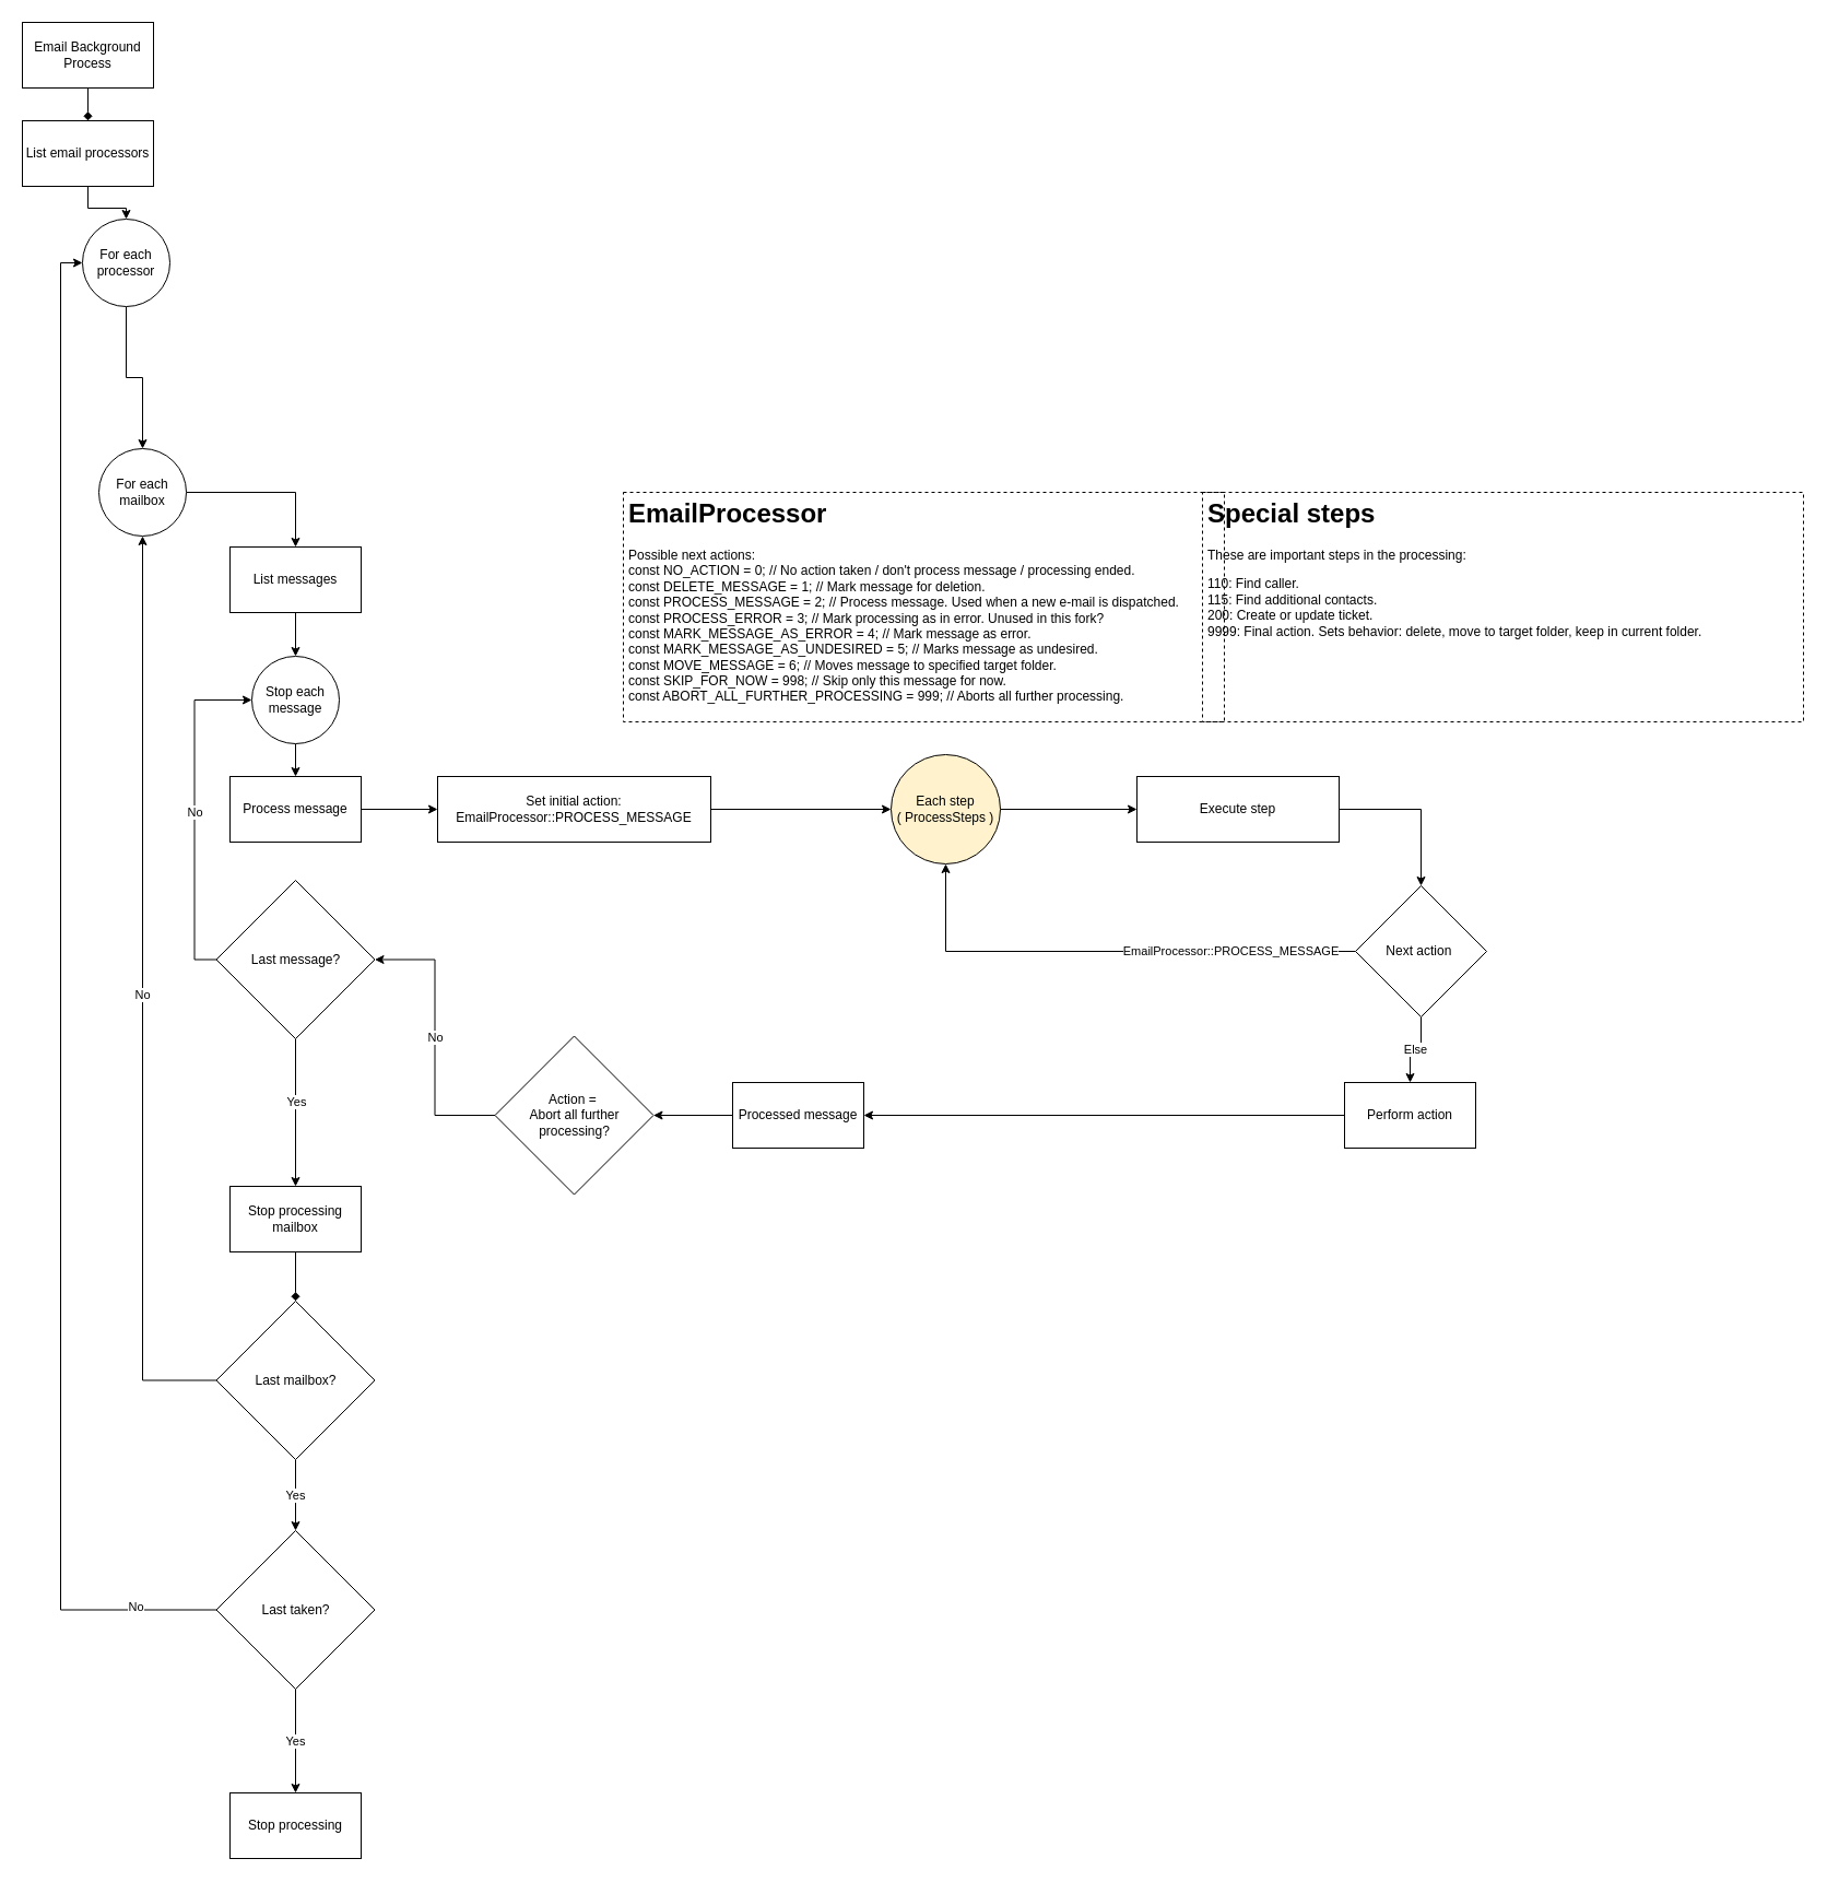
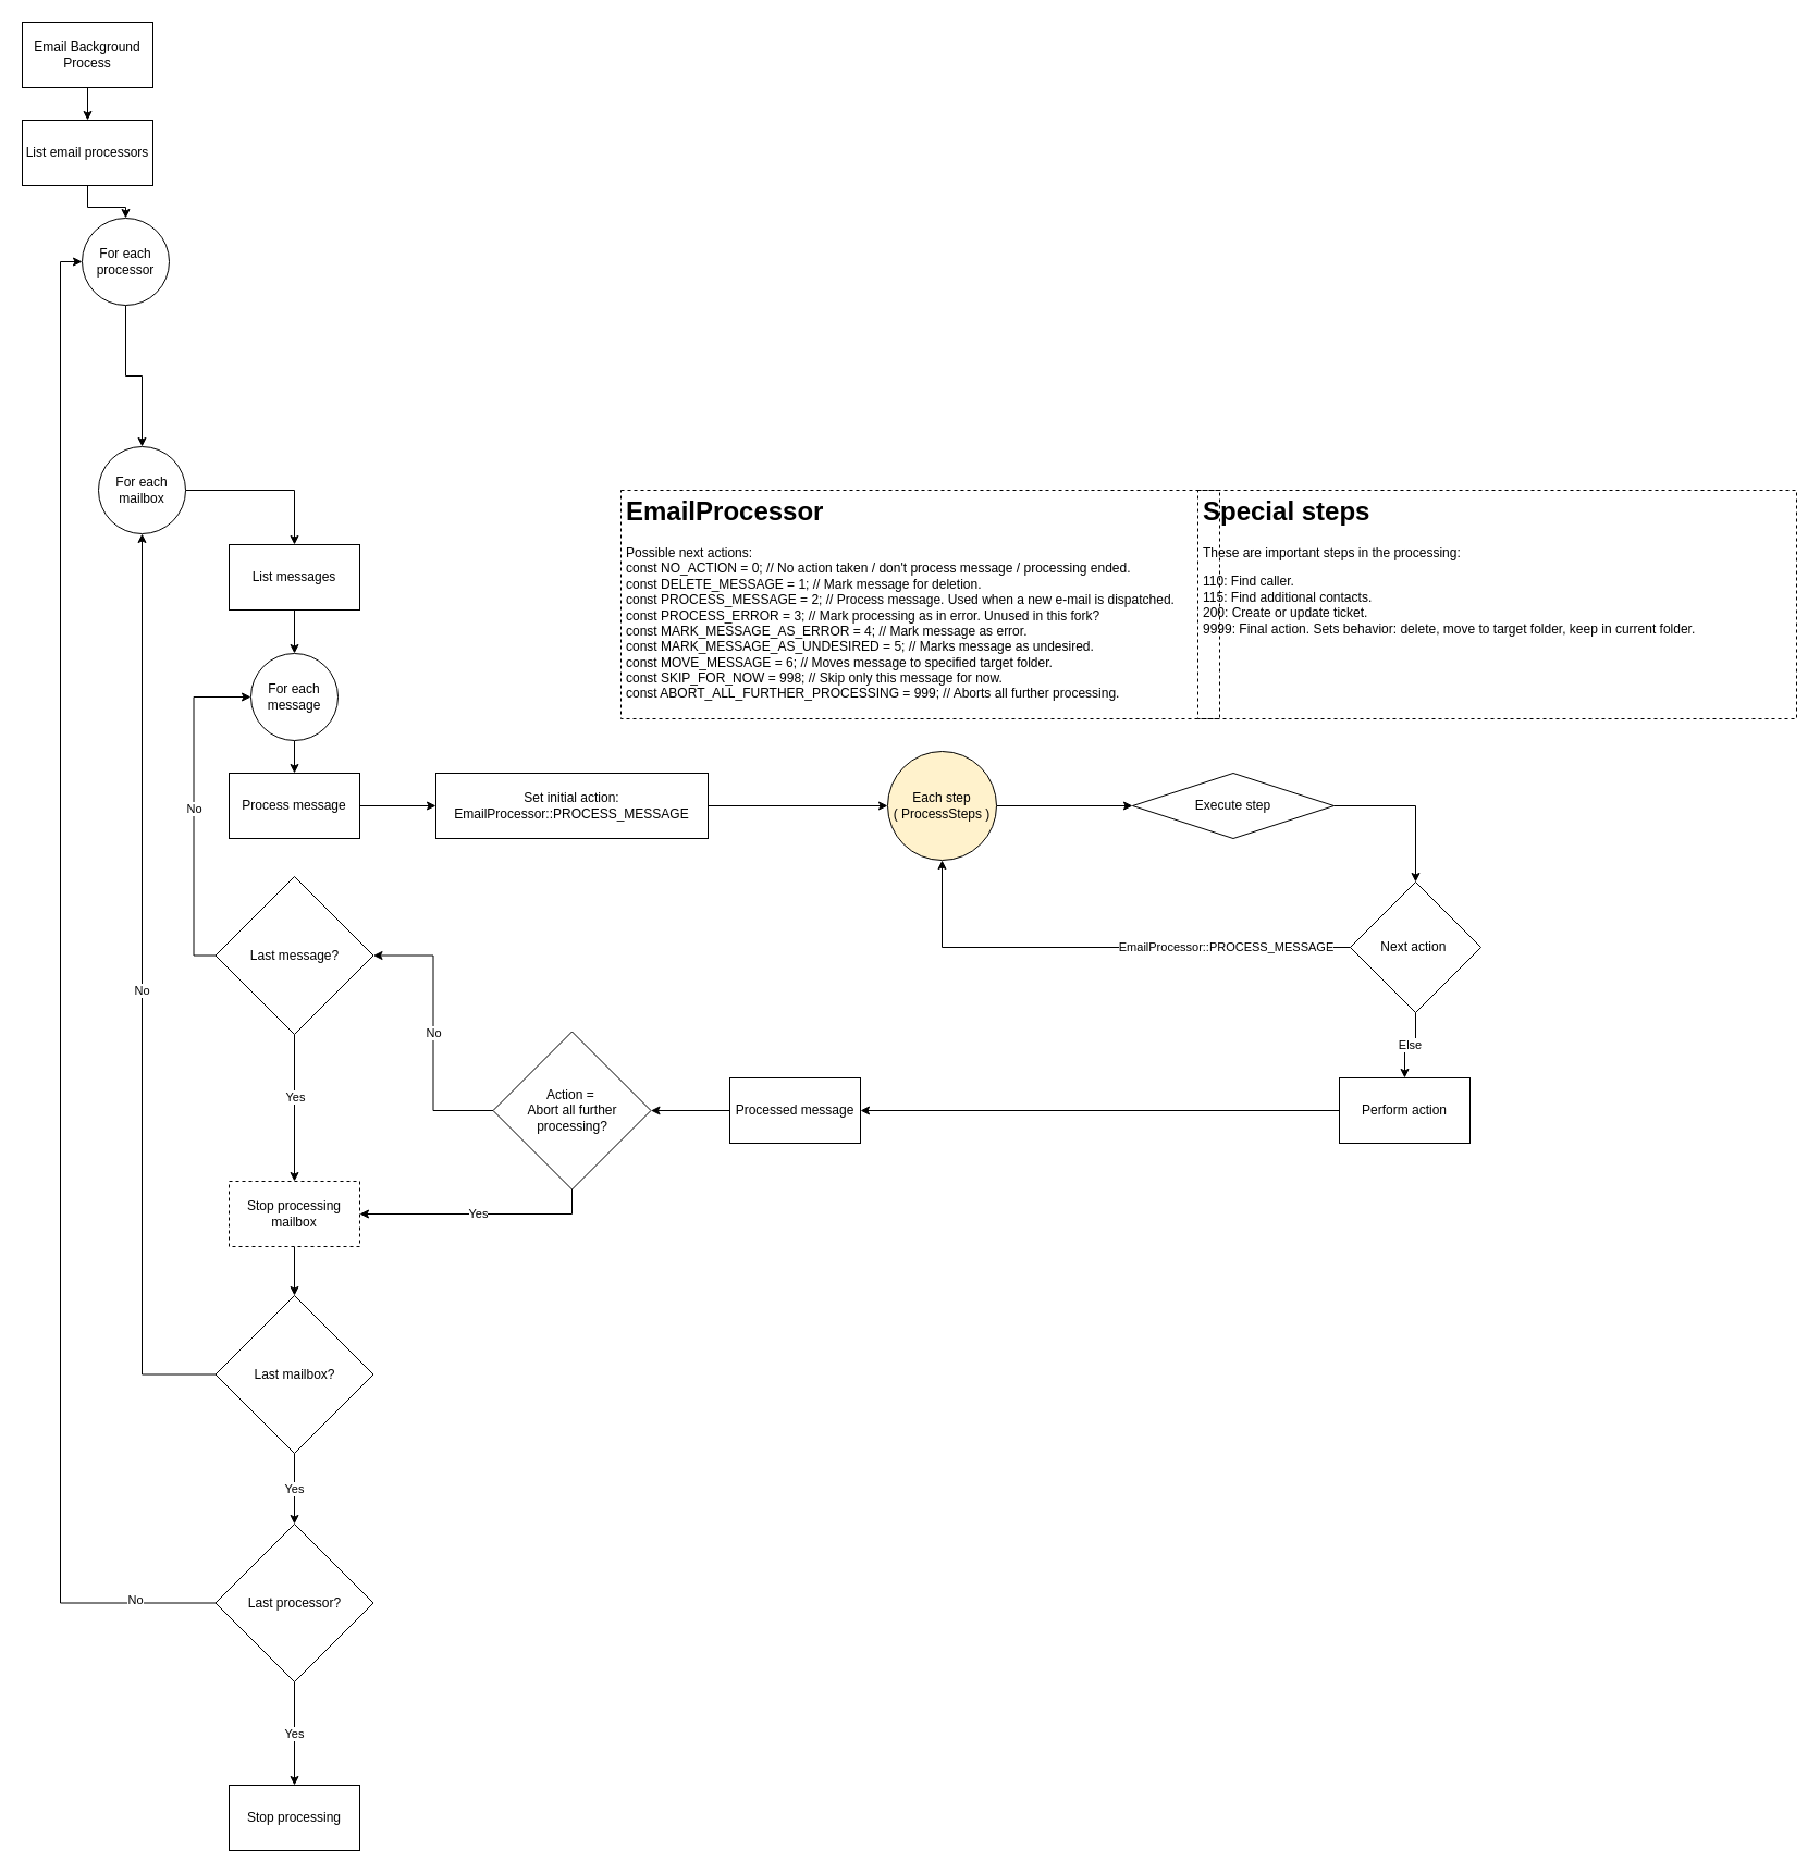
  <mxCell id="0" />
  <mxCell id="1" parent="0" />
- <mxCell id="2" value="" style="edgeStyle=orthogonalEdgeStyle;rounded=0;orthogonalLoop=1;jettySize=auto;html=1;endArrow=diamond;" parent="1" source="3" target="5" edge="1"><mxGeometry relative="1" as="geometry" /></mxCell>
+ <mxCell id="2" value="" style="edgeStyle=orthogonalEdgeStyle;rounded=0;orthogonalLoop=1;jettySize=auto;html=1;" parent="1" source="3" target="5" edge="1"><mxGeometry relative="1" as="geometry" /></mxCell>
  <mxCell id="3" value="Email Background Process" style="rounded=0;whiteSpace=wrap;html=1;" parent="1" vertex="1"><mxGeometry x="20" y="20" width="120" height="60" as="geometry" /></mxCell>
  <mxCell id="4" value="" style="edgeStyle=orthogonalEdgeStyle;rounded=0;orthogonalLoop=1;jettySize=auto;html=1;" parent="1" source="5" target="7" edge="1"><mxGeometry relative="1" as="geometry" /></mxCell>
  <mxCell id="5" value="List email processors" style="rounded=0;whiteSpace=wrap;html=1;" parent="1" vertex="1"><mxGeometry x="20" y="110" width="120" height="60" as="geometry" /></mxCell>
  <mxCell id="6" value="" style="edgeStyle=orthogonalEdgeStyle;rounded=0;orthogonalLoop=1;jettySize=auto;html=1;entryX=0.5;entryY=0;entryDx=0;entryDy=0;" parent="1" source="7" target="9" edge="1"><mxGeometry relative="1" as="geometry"><mxPoint x="130" y="400" as="targetPoint" /></mxGeometry></mxCell>
  <mxCell id="7" value="For each processor" style="ellipse;whiteSpace=wrap;html=1;rounded=0;" parent="1" vertex="1"><mxGeometry x="75" y="200" width="80" height="80" as="geometry" /></mxCell>
  <mxCell id="8" value="" style="edgeStyle=orthogonalEdgeStyle;rounded=0;orthogonalLoop=1;jettySize=auto;html=1;" parent="1" source="9" target="11" edge="1"><mxGeometry relative="1" as="geometry" /></mxCell>
  <mxCell id="9" value="For each&lt;br&gt;mailbox" style="ellipse;whiteSpace=wrap;html=1;rounded=0;" parent="1" vertex="1"><mxGeometry x="90" y="410" width="80" height="80" as="geometry" /></mxCell>
  <mxCell id="10" value="" style="edgeStyle=orthogonalEdgeStyle;rounded=0;orthogonalLoop=1;jettySize=auto;html=1;" parent="1" source="11" target="13" edge="1"><mxGeometry relative="1" as="geometry" /></mxCell>
  <mxCell id="11" value="List messages" style="whiteSpace=wrap;html=1;rounded=0;" parent="1" vertex="1"><mxGeometry x="210" y="500" width="120" height="60" as="geometry" /></mxCell>
  <mxCell id="12" value="" style="edgeStyle=orthogonalEdgeStyle;rounded=0;orthogonalLoop=1;jettySize=auto;html=1;" parent="1" source="13" target="15" edge="1"><mxGeometry relative="1" as="geometry" /></mxCell>
- <mxCell id="13" value="Stop each message" style="ellipse;whiteSpace=wrap;html=1;rounded=0;" parent="1" vertex="1"><mxGeometry x="230" y="600" width="80" height="80" as="geometry" /></mxCell>
+ <mxCell id="13" value="For each message" style="ellipse;whiteSpace=wrap;html=1;rounded=0;" parent="1" vertex="1"><mxGeometry x="230" y="600" width="80" height="80" as="geometry" /></mxCell>
  <mxCell id="14" value="" style="edgeStyle=orthogonalEdgeStyle;rounded=0;orthogonalLoop=1;jettySize=auto;html=1;" parent="1" source="15" target="17" edge="1"><mxGeometry relative="1" as="geometry" /></mxCell>
  <mxCell id="15" value="Process message" style="whiteSpace=wrap;html=1;rounded=0;" parent="1" vertex="1"><mxGeometry x="210" y="710" width="120" height="60" as="geometry" /></mxCell>
  <mxCell id="16" value="" style="edgeStyle=orthogonalEdgeStyle;rounded=0;orthogonalLoop=1;jettySize=auto;html=1;" parent="1" source="17" target="20" edge="1"><mxGeometry relative="1" as="geometry" /></mxCell>
  <mxCell id="17" value="Set initial action:&lt;br&gt;EmailProcessor::PROCESS_MESSAGE" style="whiteSpace=wrap;html=1;rounded=0;" parent="1" vertex="1"><mxGeometry x="400" y="710" width="250" height="60" as="geometry" /></mxCell>
  <mxCell id="18" value="&lt;h1&gt;EmailProcessor&lt;/h1&gt;&lt;p&gt;Possible next actions:&lt;br&gt;&lt;span style=&quot;background-color: initial;&quot;&gt;const NO_ACTION = 0; // No action taken / don't process message / processing ended.&lt;br&gt;&lt;/span&gt;&lt;span style=&quot;background-color: initial;&quot;&gt;const DELETE_MESSAGE = 1; // Mark message for deletion.&lt;br&gt;&lt;/span&gt;&lt;span style=&quot;background-color: initial;&quot;&gt;const PROCESS_MESSAGE = 2; // Process message. Used when a new e-mail is dispatched.&lt;br&gt;&lt;/span&gt;&lt;span style=&quot;background-color: initial;&quot;&gt;const PROCESS_ERROR = 3; // Mark processing as in error. Unused in this fork?&lt;br&gt;&lt;/span&gt;&lt;span style=&quot;background-color: initial;&quot;&gt;const MARK_MESSAGE_AS_ERROR = 4; // Mark message as error.&lt;br&gt;&lt;/span&gt;&lt;span style=&quot;background-color: initial;&quot;&gt;const MARK_MESSAGE_AS_UNDESIRED = 5; // Marks message as undesired.&lt;br&gt;&lt;/span&gt;&lt;span style=&quot;background-color: initial;&quot;&gt;const MOVE_MESSAGE = 6; // Moves message to specified target folder.&lt;br&gt;&lt;/span&gt;&lt;span style=&quot;background-color: initial;&quot;&gt;const SKIP_FOR_NOW = 998; // Skip only this message for now.&lt;br&gt;&lt;/span&gt;&lt;span style=&quot;background-color: initial;&quot;&gt;const ABORT_ALL_FURTHER_PROCESSING = 999; // Aborts all further processing.&lt;/span&gt;&lt;/p&gt;&lt;div&gt;&lt;br&gt;&lt;/div&gt;" style="text;html=1;strokeColor=default;fillColor=none;spacing=5;spacingTop=-20;whiteSpace=wrap;overflow=hidden;rounded=0;dashed=1;" parent="1" vertex="1"><mxGeometry x="570" y="450" width="550" height="210" as="geometry" /></mxCell>
  <mxCell id="19" value="" style="edgeStyle=orthogonalEdgeStyle;rounded=0;orthogonalLoop=1;jettySize=auto;html=1;" parent="1" source="20" target="22" edge="1"><mxGeometry relative="1" as="geometry" /></mxCell>
  <mxCell id="20" value="Each step&lt;br&gt;(&amp;nbsp;ProcessSteps )" style="ellipse;whiteSpace=wrap;html=1;rounded=0;fillColor=#fff2cc;" parent="1" vertex="1"><mxGeometry x="815" y="690" width="100" height="100" as="geometry" /></mxCell>
  <mxCell id="21" value="" style="edgeStyle=orthogonalEdgeStyle;rounded=0;orthogonalLoop=1;jettySize=auto;html=1;" parent="1" source="22" target="26" edge="1"><mxGeometry relative="1" as="geometry" /></mxCell>
- <mxCell id="22" value="Execute step" style="whiteSpace=wrap;html=1;rounded=0;" parent="1" vertex="1"><mxGeometry x="1040" y="710" width="185" height="60" as="geometry" /></mxCell>
+ <mxCell id="22" value="Execute step" style="rhombus;whiteSpace=wrap;html=1;" parent="1" vertex="1"><mxGeometry x="1040" y="710" width="185" height="60" as="geometry" /></mxCell>
  <mxCell id="23" value="" style="edgeStyle=orthogonalEdgeStyle;rounded=0;orthogonalLoop=1;jettySize=auto;html=1;entryX=0.5;entryY=1;entryDx=0;entryDy=0;" parent="1" source="26" target="20" edge="1"><mxGeometry relative="1" as="geometry"><mxPoint x="775" y="880" as="targetPoint" /></mxGeometry></mxCell>
  <mxCell id="24" value="EmailProcessor::PROCESS_MESSAGE" style="edgeLabel;html=1;align=center;verticalAlign=middle;resizable=0;points=[];" parent="23" vertex="1" connectable="0"><mxGeometry x="-0.496" y="-1" relative="1" as="geometry"><mxPoint as="offset" /></mxGeometry></mxCell>
  <mxCell id="25" value="Else" style="edgeStyle=orthogonalEdgeStyle;rounded=0;orthogonalLoop=1;jettySize=auto;html=1;" parent="1" source="26" target="28" edge="1"><mxGeometry relative="1" as="geometry" /></mxCell>
  <mxCell id="26" value="Next action&amp;nbsp;&lt;br&gt;" style="rhombus;whiteSpace=wrap;html=1;rounded=0;" parent="1" vertex="1"><mxGeometry x="1240" y="810" width="120" height="120" as="geometry" /></mxCell>
  <mxCell id="27" style="edgeStyle=orthogonalEdgeStyle;rounded=0;orthogonalLoop=1;jettySize=auto;html=1;exitX=0;exitY=0.5;exitDx=0;exitDy=0;entryX=1;entryY=0.5;entryDx=0;entryDy=0;" parent="1" source="28" target="30" edge="1"><mxGeometry relative="1" as="geometry" /></mxCell>
  <mxCell id="28" value="Perform action" style="whiteSpace=wrap;html=1;rounded=0;" parent="1" vertex="1"><mxGeometry x="1230" y="990" width="120" height="60" as="geometry" /></mxCell>
  <mxCell id="29" value="" style="edgeStyle=orthogonalEdgeStyle;rounded=0;orthogonalLoop=1;jettySize=auto;html=1;" parent="1" source="30" target="34" edge="1"><mxGeometry relative="1" as="geometry" /></mxCell>
  <mxCell id="30" value="Processed message" style="whiteSpace=wrap;html=1;rounded=0;" parent="1" vertex="1"><mxGeometry x="670" y="990" width="120" height="60" as="geometry" /></mxCell>
  <mxCell id="31" value="&lt;h1&gt;Special steps&lt;/h1&gt;&lt;p&gt;These are important steps in the processing:&lt;/p&gt;&lt;p&gt;110: Find caller.&lt;br&gt;&lt;span style=&quot;background-color: initial;&quot;&gt;115: Find additional contacts.&lt;br&gt;200: Create or update ticket.&lt;br&gt;9999: Final action. Sets behavior: delete, move to target folder, keep in current folder.&lt;/span&gt;&lt;/p&gt;" style="text;html=1;strokeColor=default;fillColor=none;spacing=5;spacingTop=-20;whiteSpace=wrap;overflow=hidden;rounded=0;dashed=1;" parent="1" vertex="1"><mxGeometry x="1100" y="450" width="550" height="210" as="geometry" /></mxCell>
  <mxCell id="32" value="No" style="edgeStyle=orthogonalEdgeStyle;rounded=0;orthogonalLoop=1;jettySize=auto;html=1;entryX=1;entryY=0.5;entryDx=0;entryDy=0;" parent="1" source="34" target="38" edge="1"><mxGeometry relative="1" as="geometry" /></mxCell>
+ <mxCell id="33" value="Yes" style="edgeStyle=orthogonalEdgeStyle;rounded=0;orthogonalLoop=1;jettySize=auto;html=1;exitX=0.5;exitY=1;exitDx=0;exitDy=0;entryX=1;entryY=0.5;entryDx=0;entryDy=0;" parent="1" source="34" target="40" edge="1"><mxGeometry relative="1" as="geometry" /></mxCell>
  <mxCell id="34" value="Action =&amp;nbsp;&lt;br&gt;Abort all further processing?" style="rhombus;whiteSpace=wrap;html=1;rounded=0;" parent="1" vertex="1"><mxGeometry x="452.5" y="947.5" width="145" height="145" as="geometry" /></mxCell>
  <mxCell id="35" value="No" style="edgeStyle=orthogonalEdgeStyle;rounded=0;orthogonalLoop=1;jettySize=auto;html=1;exitX=0;exitY=0.5;exitDx=0;exitDy=0;entryX=0;entryY=0.5;entryDx=0;entryDy=0;" parent="1" source="38" target="13" edge="1"><mxGeometry relative="1" as="geometry" /></mxCell>
  <mxCell id="36" style="edgeStyle=orthogonalEdgeStyle;rounded=0;orthogonalLoop=1;jettySize=auto;html=1;exitX=0.5;exitY=1;exitDx=0;exitDy=0;entryX=0.5;entryY=0;entryDx=0;entryDy=0;" parent="1" source="38" target="40" edge="1"><mxGeometry relative="1" as="geometry" /></mxCell>
  <mxCell id="37" value="Yes" style="edgeLabel;html=1;align=center;verticalAlign=middle;resizable=0;points=[];" parent="36" vertex="1" connectable="0"><mxGeometry x="-0.16" y="-1" relative="1" as="geometry"><mxPoint x="1" as="offset" /></mxGeometry></mxCell>
  <mxCell id="38" value="Last message?" style="rhombus;whiteSpace=wrap;html=1;rounded=0;" parent="1" vertex="1"><mxGeometry x="197.5" y="805" width="145" height="145" as="geometry" /></mxCell>
- <mxCell id="39" value="" style="edgeStyle=orthogonalEdgeStyle;rounded=0;orthogonalLoop=1;jettySize=auto;html=1;endArrow=diamond;" parent="1" source="40" target="43" edge="1"><mxGeometry relative="1" as="geometry" /></mxCell>
- <mxCell id="40" value="Stop processing mailbox" style="whiteSpace=wrap;html=1;rounded=0;" parent="1" vertex="1"><mxGeometry x="210" y="1085" width="120" height="60" as="geometry" /></mxCell>
+ <mxCell id="39" value="" style="edgeStyle=orthogonalEdgeStyle;rounded=0;orthogonalLoop=1;jettySize=auto;html=1;" parent="1" source="40" target="43" edge="1"><mxGeometry relative="1" as="geometry" /></mxCell>
+ <mxCell id="40" value="Stop processing mailbox" style="whiteSpace=wrap;html=1;rounded=0;dashed=1;" parent="1" vertex="1"><mxGeometry x="210" y="1085" width="120" height="60" as="geometry" /></mxCell>
  <mxCell id="41" value="Yes" style="edgeStyle=orthogonalEdgeStyle;rounded=0;orthogonalLoop=1;jettySize=auto;html=1;entryX=0.5;entryY=0;entryDx=0;entryDy=0;" parent="1" source="43" target="48" edge="1"><mxGeometry relative="1" as="geometry" /></mxCell>
  <mxCell id="42" value="No" style="edgeStyle=orthogonalEdgeStyle;rounded=0;orthogonalLoop=1;jettySize=auto;html=1;exitX=0;exitY=0.5;exitDx=0;exitDy=0;entryX=0.5;entryY=1;entryDx=0;entryDy=0;" parent="1" source="43" target="9" edge="1"><mxGeometry relative="1" as="geometry" /></mxCell>
  <mxCell id="43" value="Last mailbox?" style="rhombus;whiteSpace=wrap;html=1;rounded=0;" parent="1" vertex="1"><mxGeometry x="197.5" y="1190" width="145" height="145" as="geometry" /></mxCell>
  <mxCell id="44" value="Stop processing" style="whiteSpace=wrap;html=1;rounded=0;" parent="1" vertex="1"><mxGeometry x="210" y="1640" width="120" height="60" as="geometry" /></mxCell>
  <mxCell id="45" value="Yes" style="edgeStyle=orthogonalEdgeStyle;rounded=0;orthogonalLoop=1;jettySize=auto;html=1;" parent="1" source="48" target="44" edge="1"><mxGeometry relative="1" as="geometry" /></mxCell>
  <mxCell id="46" style="edgeStyle=orthogonalEdgeStyle;rounded=0;orthogonalLoop=1;jettySize=auto;html=1;exitX=0;exitY=0.5;exitDx=0;exitDy=0;entryX=0;entryY=0.5;entryDx=0;entryDy=0;" parent="1" source="48" target="7" edge="1"><mxGeometry relative="1" as="geometry" /></mxCell>
  <mxCell id="47" value="No" style="edgeLabel;html=1;align=center;verticalAlign=middle;resizable=0;points=[];" parent="46" vertex="1" connectable="0"><mxGeometry x="-0.893" y="-3" relative="1" as="geometry"><mxPoint x="1" as="offset" /></mxGeometry></mxCell>
- <mxCell id="48" value="Last taken?" style="rhombus;whiteSpace=wrap;html=1;rounded=0;" parent="1" vertex="1"><mxGeometry x="197.5" y="1400" width="145" height="145" as="geometry" /></mxCell>
+ <mxCell id="48" value="Last processor?" style="rhombus;whiteSpace=wrap;html=1;rounded=0;" parent="1" vertex="1"><mxGeometry x="197.5" y="1400" width="145" height="145" as="geometry" /></mxCell>
